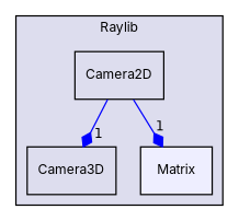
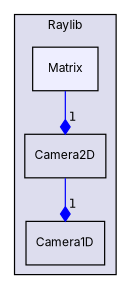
  digraph {
    compound=true
    fontname=Inter
    node [fontname=Inter fontsize=10 shape=box]
    edge [arrowhead=diamond color=blue fontname=Inter headlabel=1 labeldistance=1.5 labelfontname=Helvetica labelfontsize=10]
-   n1 [label=Camera3D]
+   n1 [label=Camera1D]
    n2 [label=Camera2D]
    n3 [fillcolor="#eeeeff" label=Matrix pencolor=black style=filled]
    subgraph cluster_1 {
      bgcolor="#ddddee"
      fontsize=10
      label=Raylib
      pencolor=black
      n1
      n2
      n3
    }
    n2 -> n1
-   n2 -> n3
+   n3 -> n2
  }
